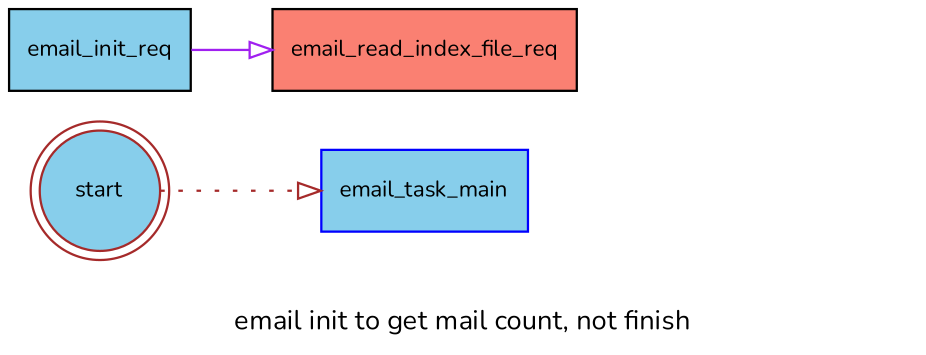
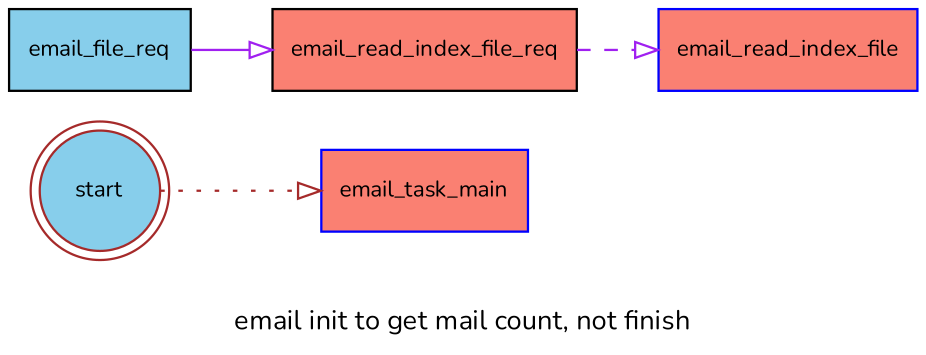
  digraph {
    fontname=Nunito
    fontsize=12
    label="email init to get mail count, not finish"
    rankdir=LR
    node [color=blue fillcolor=skyblue fontname=Nunito fontsize=10 shape=box style=filled]
    edge [arrowhead=onormal color=purple fontname=Nunito fontsize=6]
    n1 [color=brown label=start shape=doublecircle]
-   n2 [label=email_task_main]
-   n3 [color=black label=email_init_req]
+   n2 [fillcolor=salmon label=email_task_main]
+   n3 [color=black label=email_file_req]
    n4 [color=black fillcolor=salmon label=email_read_index_file_req]
+   n5 [fillcolor=salmon label=email_read_index_file]
    n1 -> n2 [color=brown style=dotted sytle=bold]
    n3 -> n4 [style=solid]
+   n4 -> n5 [style=dashed]
  }
